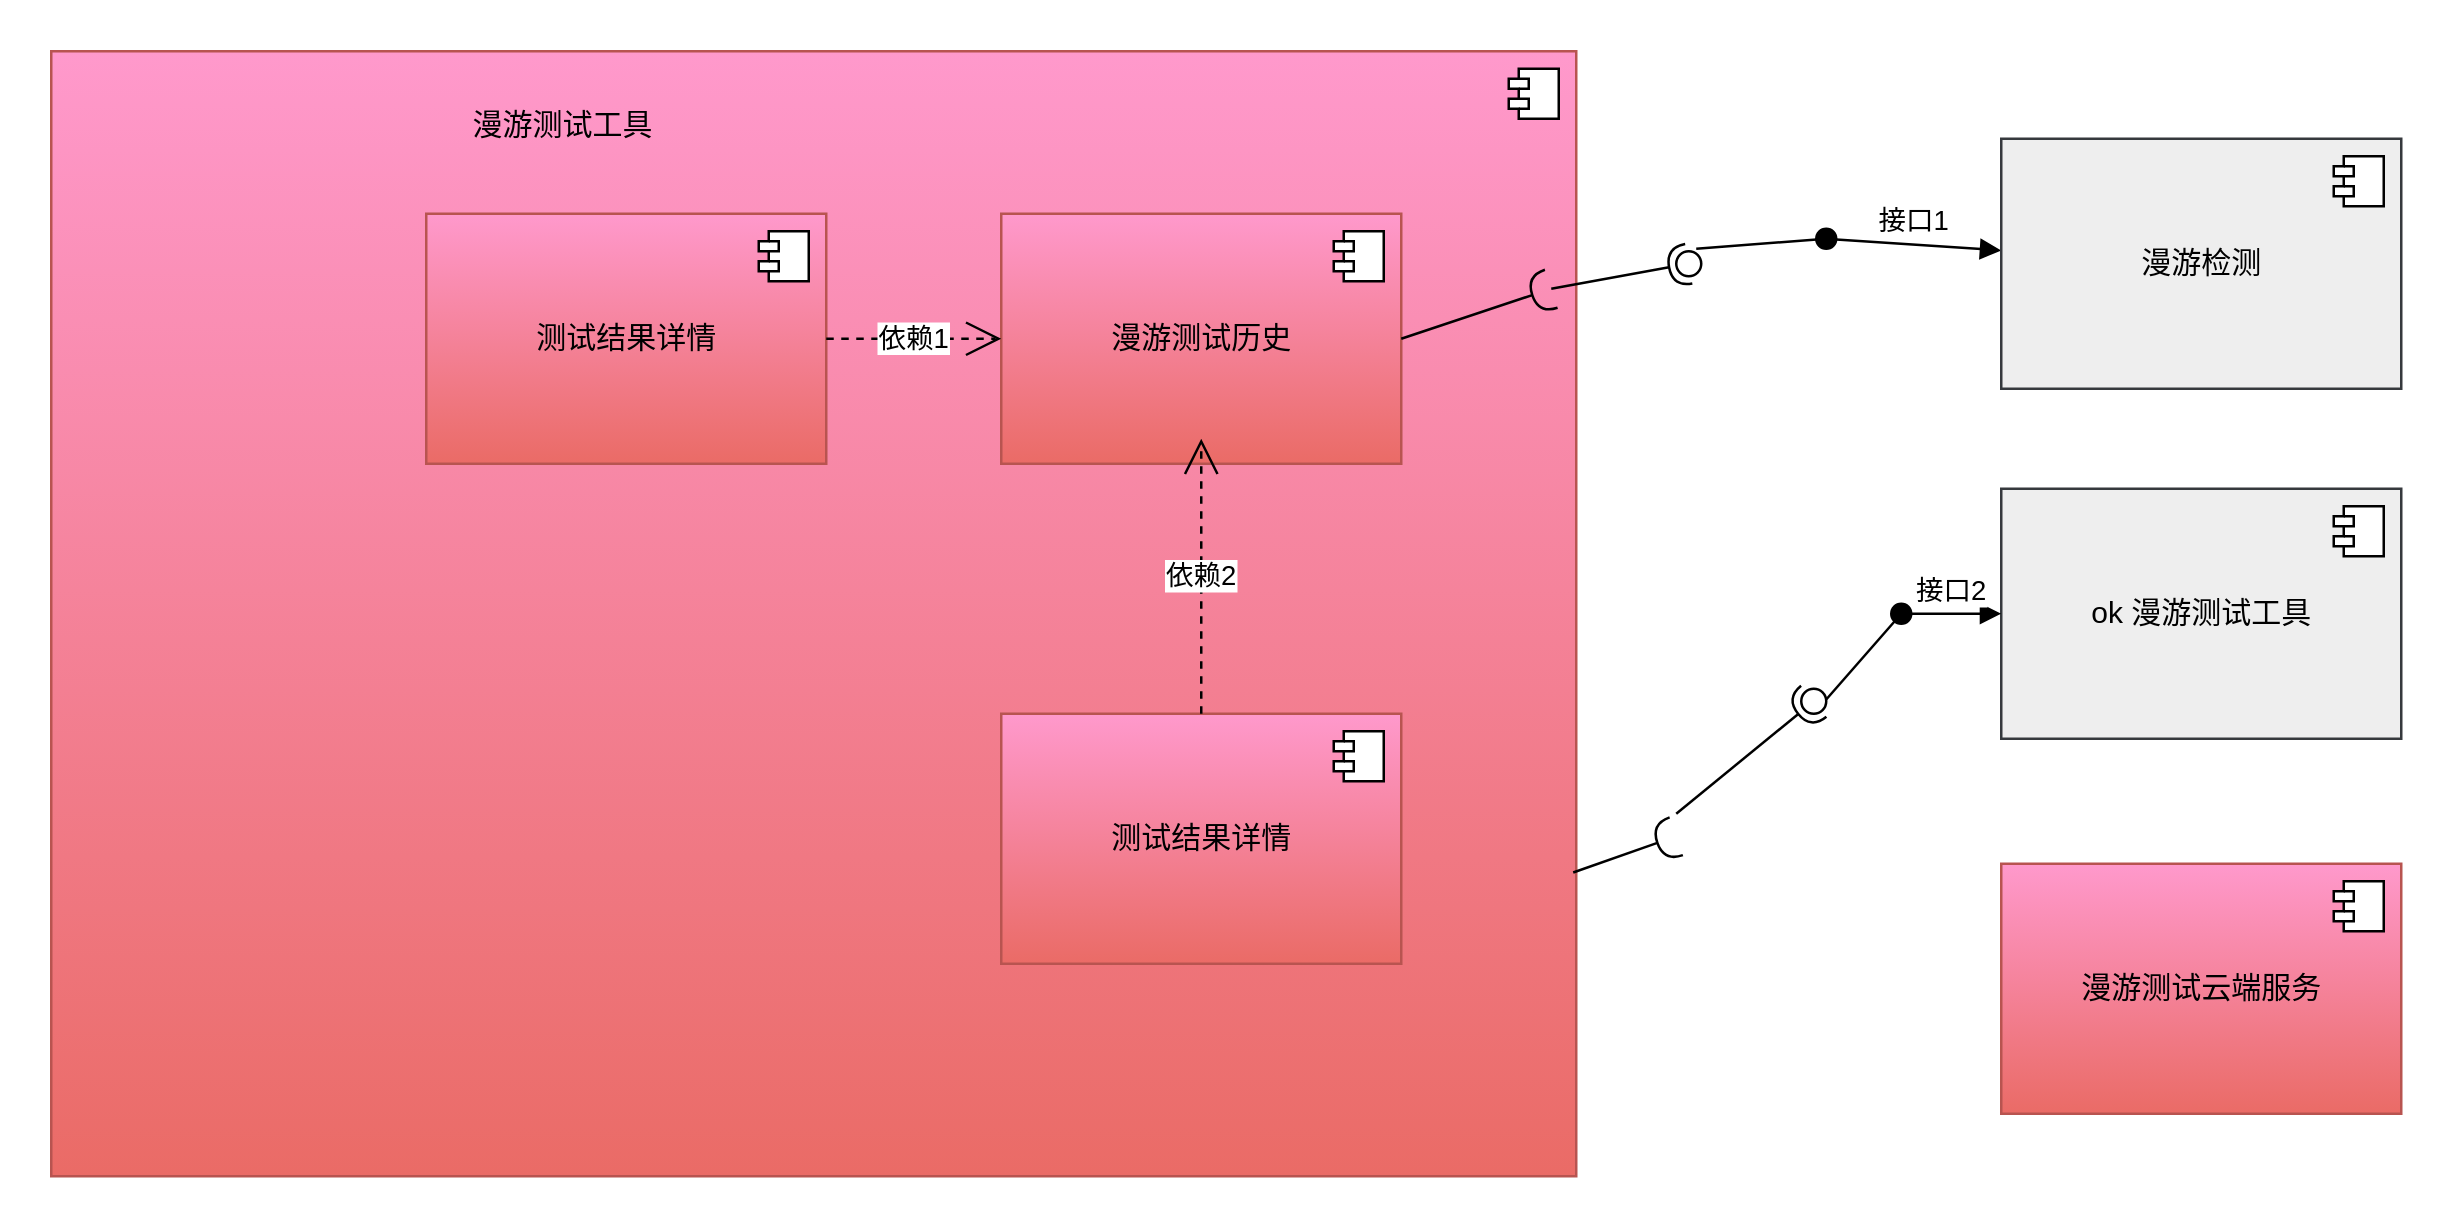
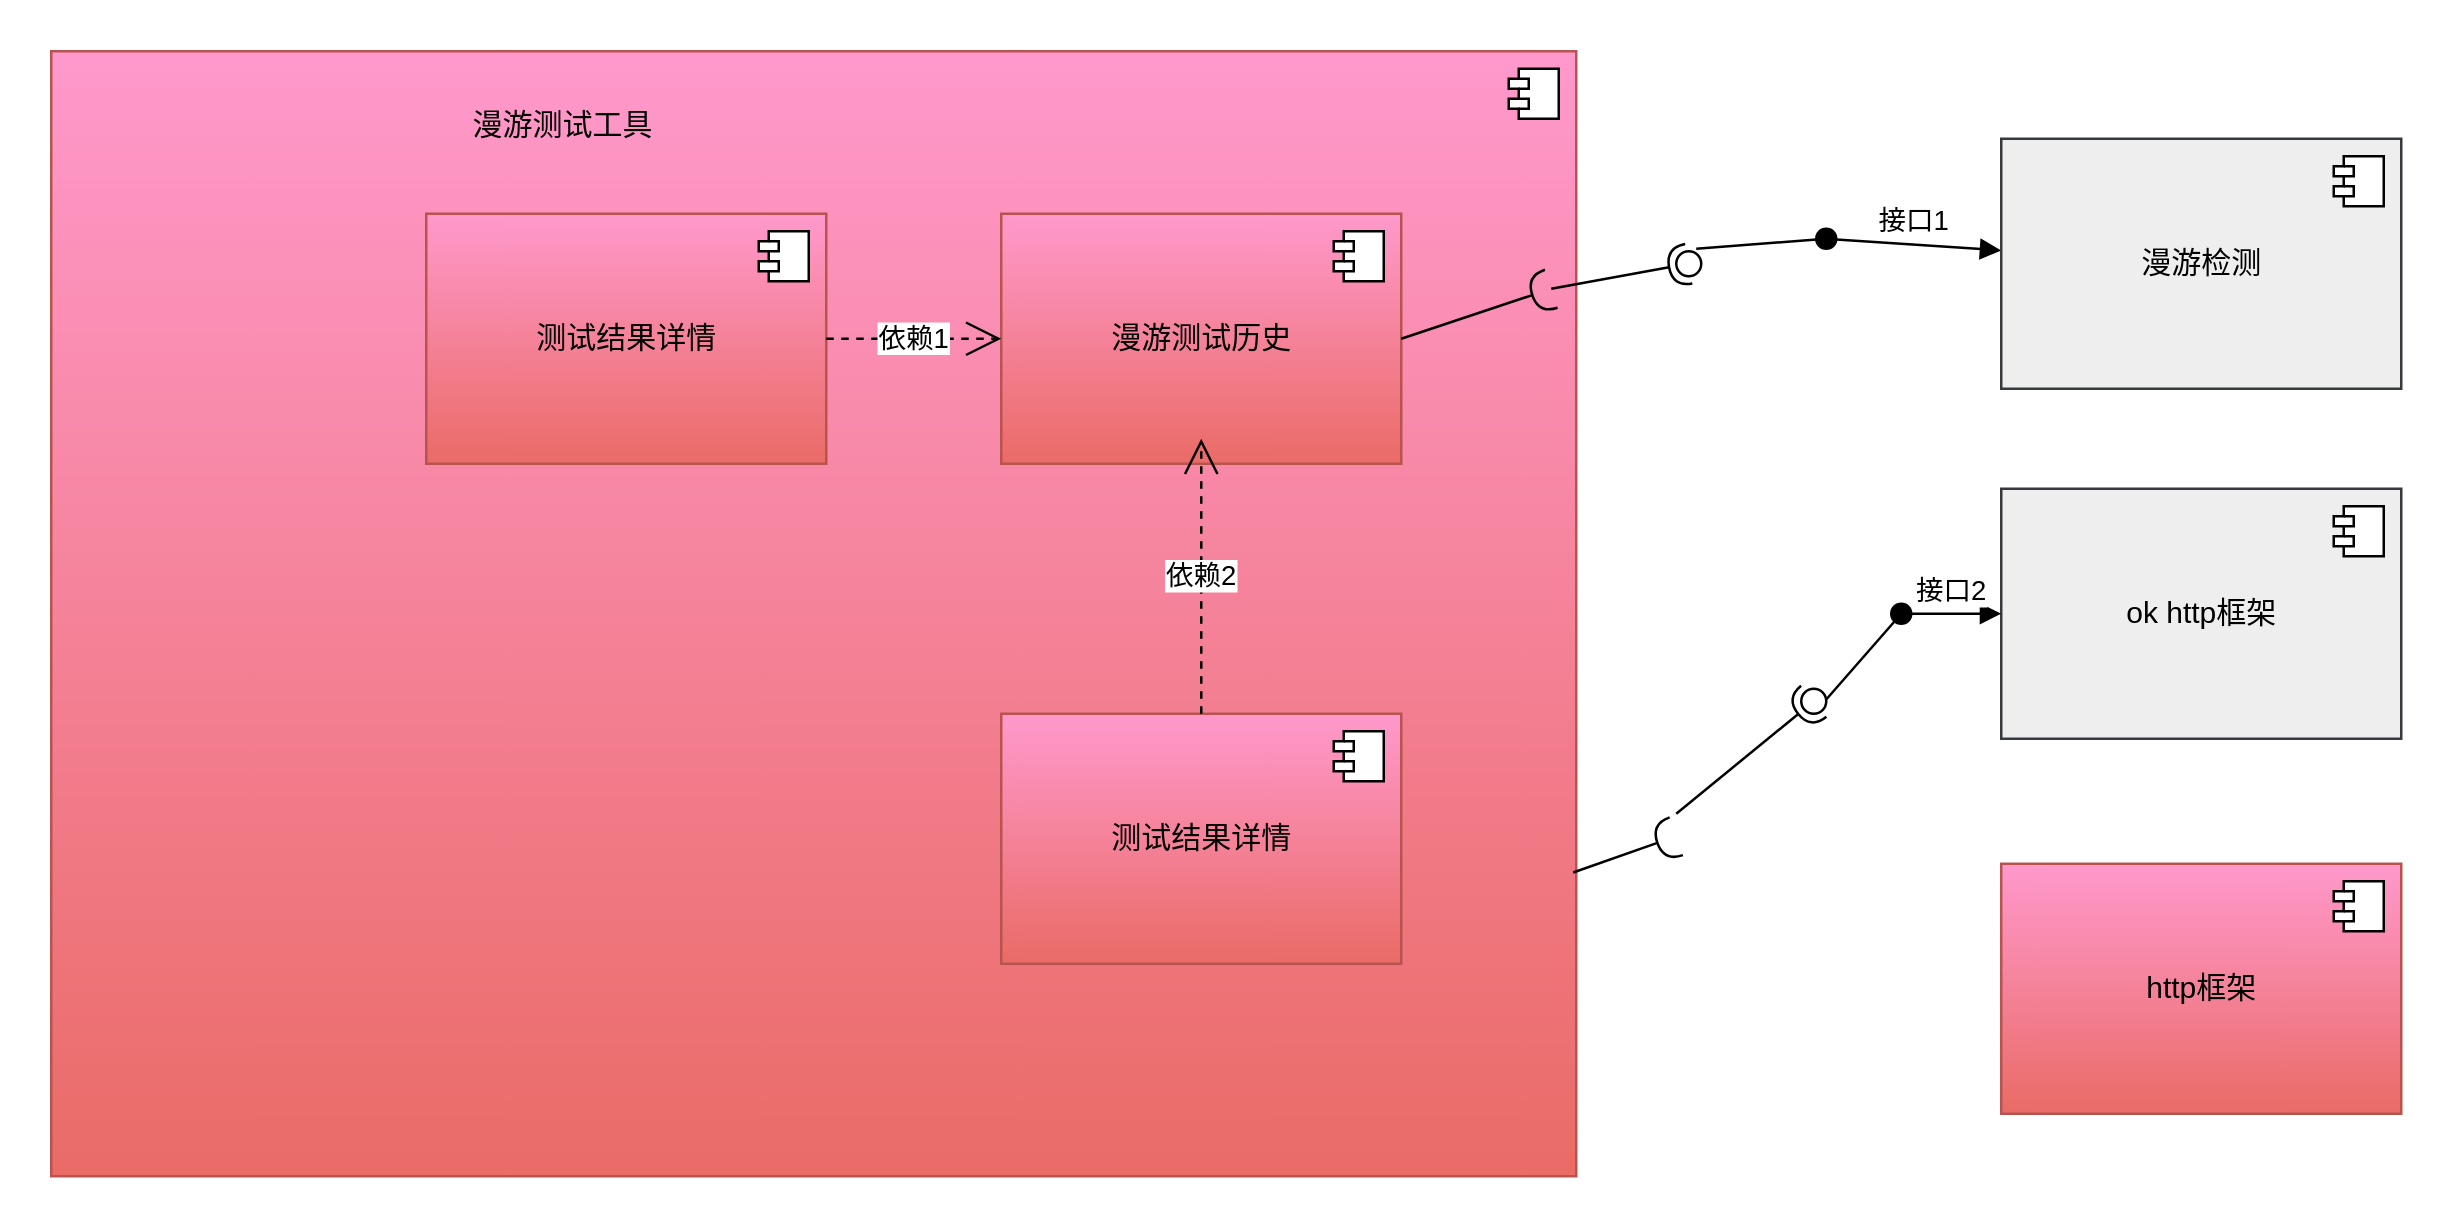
  <mxCell id="0" />
  <mxCell id="1" parent="0" />
  <mxCell id="2" value="" style="html=1;dropTarget=0;strokeColor=#b85450;gradientColor=#ea6b66;fillColor=#FF99CC;" parent="1" vertex="1"><mxGeometry x="20" y="20" width="610" height="450" as="geometry" /></mxCell>
  <mxCell id="3" value="" style="shape=module;jettyWidth=8;jettyHeight=4;" parent="2" vertex="1"><mxGeometry x="1" width="20" height="20" relative="1" as="geometry"><mxPoint x="-27" y="7" as="offset" /></mxGeometry></mxCell>
  <mxCell id="4" value="" style="rounded=0;orthogonalLoop=1;jettySize=auto;html=1;endArrow=none;endFill=0;entryX=0.8;entryY=-0.1;entryDx=0;entryDy=0;entryPerimeter=0;" parent="1" target="6" edge="1"><mxGeometry relative="1" as="geometry"><mxPoint x="730" y="95" as="sourcePoint" /></mxGeometry></mxCell>
  <mxCell id="5" value="" style="rounded=0;orthogonalLoop=1;jettySize=auto;html=1;endArrow=halfCircle;endFill=0;entryX=0.5;entryY=0.5;entryDx=0;entryDy=0;endSize=6;strokeWidth=1;" parent="1" target="6" edge="1"><mxGeometry relative="1" as="geometry"><mxPoint x="620" y="115" as="sourcePoint" /></mxGeometry></mxCell>
  <mxCell id="6" value="" style="ellipse;whiteSpace=wrap;html=1;fontFamily=Helvetica;fontSize=12;fontColor=#000000;align=center;strokeColor=#000000;fillColor=#ffffff;points=[];aspect=fixed;resizable=0;" parent="1" vertex="1"><mxGeometry x="670" y="100" width="10" height="10" as="geometry" /></mxCell>
  <mxCell id="7" value="接口1" style="html=1;verticalAlign=bottom;startArrow=oval;startFill=1;endArrow=block;startSize=8;" parent="1" target="16" edge="1"><mxGeometry width="60" relative="1" as="geometry"><mxPoint x="730" y="95" as="sourcePoint" /><mxPoint x="760" y="185" as="targetPoint" /></mxGeometry></mxCell>
  <mxCell id="8" value="漫游测试历史" style="html=1;dropTarget=0;strokeColor=#b85450;gradientColor=#ea6b66;fillColor=#FF99CC;" vertex="1" parent="1"><mxGeometry x="400" y="85" width="160" height="100" as="geometry" /></mxCell>
  <mxCell id="9" value="" style="shape=module;jettyWidth=8;jettyHeight=4;" vertex="1" parent="8"><mxGeometry x="1" width="20" height="20" relative="1" as="geometry"><mxPoint x="-27" y="7" as="offset" /></mxGeometry></mxCell>
  <mxCell id="10" value="测试结果详情" style="html=1;dropTarget=0;strokeColor=#b85450;gradientColor=#ea6b66;fillColor=#FF99CC;" vertex="1" parent="1"><mxGeometry x="400" y="285" width="160" height="100" as="geometry" /></mxCell>
  <mxCell id="11" value="" style="shape=module;jettyWidth=8;jettyHeight=4;" vertex="1" parent="10"><mxGeometry x="1" width="20" height="20" relative="1" as="geometry"><mxPoint x="-27" y="7" as="offset" /></mxGeometry></mxCell>
  <mxCell id="12" value="测试结果详情" style="html=1;dropTarget=0;strokeColor=#b85450;gradientColor=#ea6b66;fillColor=#FF99CC;" vertex="1" parent="1"><mxGeometry x="170" y="85" width="160" height="100" as="geometry" /></mxCell>
  <mxCell id="13" value="" style="shape=module;jettyWidth=8;jettyHeight=4;" vertex="1" parent="12"><mxGeometry x="1" width="20" height="20" relative="1" as="geometry"><mxPoint x="-27" y="7" as="offset" /></mxGeometry></mxCell>
  <mxCell id="14" value="依赖1" style="endArrow=open;endSize=12;dashed=1;html=1;exitX=1;exitY=0.5;exitDx=0;exitDy=0;" edge="1" parent="1" source="12"><mxGeometry width="160" relative="1" as="geometry"><mxPoint x="-210" y="455" as="sourcePoint" /><mxPoint x="400" y="135" as="targetPoint" /></mxGeometry></mxCell>
  <mxCell id="15" value="依赖2" style="endArrow=open;endSize=12;dashed=1;html=1;exitX=0.5;exitY=0;exitDx=0;exitDy=0;" edge="1" parent="1" source="10"><mxGeometry width="160" relative="1" as="geometry"><mxPoint x="260" y="455" as="sourcePoint" /><mxPoint x="480" y="175" as="targetPoint" /></mxGeometry></mxCell>
  <mxCell id="16" value="漫游检测" style="html=1;dropTarget=0;fillColor=#eeeeee;strokeColor=#36393d;" vertex="1" parent="1"><mxGeometry x="800" y="55" width="160" height="100" as="geometry" /></mxCell>
  <mxCell id="17" value="" style="shape=module;jettyWidth=8;jettyHeight=4;" vertex="1" parent="16"><mxGeometry x="1" width="20" height="20" relative="1" as="geometry"><mxPoint x="-27" y="7" as="offset" /></mxGeometry></mxCell>
- <mxCell id="18" value="ok 漫游测试工具" style="html=1;dropTarget=0;strokeColor=#36393d;fillColor=#eeeeee;" vertex="1" parent="1"><mxGeometry x="800" y="195" width="160" height="100" as="geometry" /></mxCell>
+ <mxCell id="18" value="ok http框架" style="html=1;dropTarget=0;strokeColor=#36393d;fillColor=#eeeeee;" vertex="1" parent="1"><mxGeometry x="800" y="195" width="160" height="100" as="geometry" /></mxCell>
  <mxCell id="19" value="" style="shape=module;jettyWidth=8;jettyHeight=4;" vertex="1" parent="18"><mxGeometry x="1" width="20" height="20" relative="1" as="geometry"><mxPoint x="-27" y="7" as="offset" /></mxGeometry></mxCell>
  <mxCell id="20" value="" style="rounded=0;orthogonalLoop=1;jettySize=auto;html=1;endArrow=none;endFill=0;entryX=0.5;entryY=1;entryDx=0;entryDy=0;entryPerimeter=0;" edge="1" target="22" parent="1"><mxGeometry relative="1" as="geometry"><mxPoint x="760" y="245" as="sourcePoint" /><mxPoint x="750" y="295" as="targetPoint" /></mxGeometry></mxCell>
  <mxCell id="21" value="" style="rounded=0;orthogonalLoop=1;jettySize=auto;html=1;endArrow=halfCircle;endFill=0;entryX=0.5;entryY=0.5;entryDx=0;entryDy=0;endSize=6;strokeWidth=1;" edge="1" target="22" parent="1"><mxGeometry relative="1" as="geometry"><mxPoint x="670" y="325" as="sourcePoint" /></mxGeometry></mxCell>
  <mxCell id="22" value="" style="ellipse;whiteSpace=wrap;html=1;fontFamily=Helvetica;fontSize=12;fontColor=#000000;align=center;strokeColor=#000000;fillColor=#ffffff;points=[];aspect=fixed;resizable=0;" vertex="1" parent="1"><mxGeometry x="720" y="275" width="10" height="10" as="geometry" /></mxCell>
  <mxCell id="23" value="接口2" style="html=1;verticalAlign=bottom;startArrow=oval;startFill=1;endArrow=block;startSize=8;entryX=0;entryY=0.5;entryDx=0;entryDy=0;" edge="1" parent="1" target="18"><mxGeometry width="60" relative="1" as="geometry"><mxPoint x="760" y="245" as="sourcePoint" /><mxPoint x="840" y="265" as="targetPoint" /></mxGeometry></mxCell>
  <mxCell id="24" value="" style="rounded=0;orthogonalLoop=1;jettySize=auto;html=1;endArrow=halfCircle;endFill=0;endSize=6;strokeWidth=1;exitX=1;exitY=0.5;exitDx=0;exitDy=0;" edge="1" parent="1" source="8"><mxGeometry relative="1" as="geometry"><mxPoint x="880" y="330" as="sourcePoint" /><mxPoint x="620" y="115" as="targetPoint" /></mxGeometry></mxCell>
  <mxCell id="25" value="" style="rounded=0;orthogonalLoop=1;jettySize=auto;html=1;endArrow=halfCircle;endFill=0;endSize=6;strokeWidth=1;exitX=0.998;exitY=0.73;exitDx=0;exitDy=0;exitPerimeter=0;" edge="1" parent="1" source="2"><mxGeometry relative="1" as="geometry"><mxPoint x="570" y="145" as="sourcePoint" /><mxPoint x="670" y="334" as="targetPoint" /></mxGeometry></mxCell>
  <mxCell id="26" value="漫游测试工具" style="text;html=1;strokeColor=none;fillColor=none;align=center;verticalAlign=middle;whiteSpace=wrap;rounded=0;" vertex="1" parent="1"><mxGeometry x="160" y="35" width="130" height="30" as="geometry" /></mxCell>
- <mxCell id="27" value="漫游测试云端服务" style="html=1;dropTarget=0;strokeColor=#b85450;gradientColor=#ea6b66;fillColor=#FF99CC;" vertex="1" parent="1"><mxGeometry x="800" y="345" width="160" height="100" as="geometry" /></mxCell>
+ <mxCell id="27" value="http框架" style="html=1;dropTarget=0;strokeColor=#b85450;gradientColor=#ea6b66;fillColor=#FF99CC;" vertex="1" parent="1"><mxGeometry x="800" y="345" width="160" height="100" as="geometry" /></mxCell>
  <mxCell id="28" value="" style="shape=module;jettyWidth=8;jettyHeight=4;" vertex="1" parent="27"><mxGeometry x="1" width="20" height="20" relative="1" as="geometry"><mxPoint x="-27" y="7" as="offset" /></mxGeometry></mxCell>
